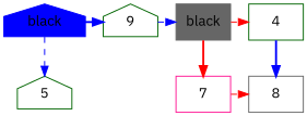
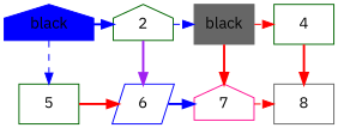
  digraph {
    fontname="IBM Plex Sans"
    rankdir=TB
    node [color=darkgreen fillcolor=white fontname="IBM Plex Sans" group=1 shape=house style=filled]
    edge [color=red fontname="IBM Plex Sans" style=bold]
-   5
-   7 [color=deeppink group=3 shape=box]
+   5 [shape=box]
+   6 [color=blue group=2 shape=parallelogram]
+   7 [color=deeppink group=3]
    8 [color=gray40 group=0 shape=box]
    n5 [color=blue label=black fillcolor=""]
-   2 [group=2 label=9]
+   2 [group=2]
    n7 [color=gray40 group=3 label=black shape=box fillcolor=""]
    4 [group=0 shape=box]
    subgraph sub_1 {
      rank=same
      5
+     6
      7
      8
    }
    subgraph sub_2 {
      rank=same
      n5
      2
      n7
      4
    }
+   5 -> 6
+   6 -> 7 [color=blue]
    7 -> 8 [style=dashed]
    n5 -> 5 [color=blue style=dashed]
    n5 -> 2 [color=blue]
+   2 -> 6 [color=purple]
    2 -> n7 [color=blue style=dashed]
    n7 -> 7
    n7 -> 4 [style=dashed]
-   4 -> 8 [color=blue]
+   4 -> 8
  }
